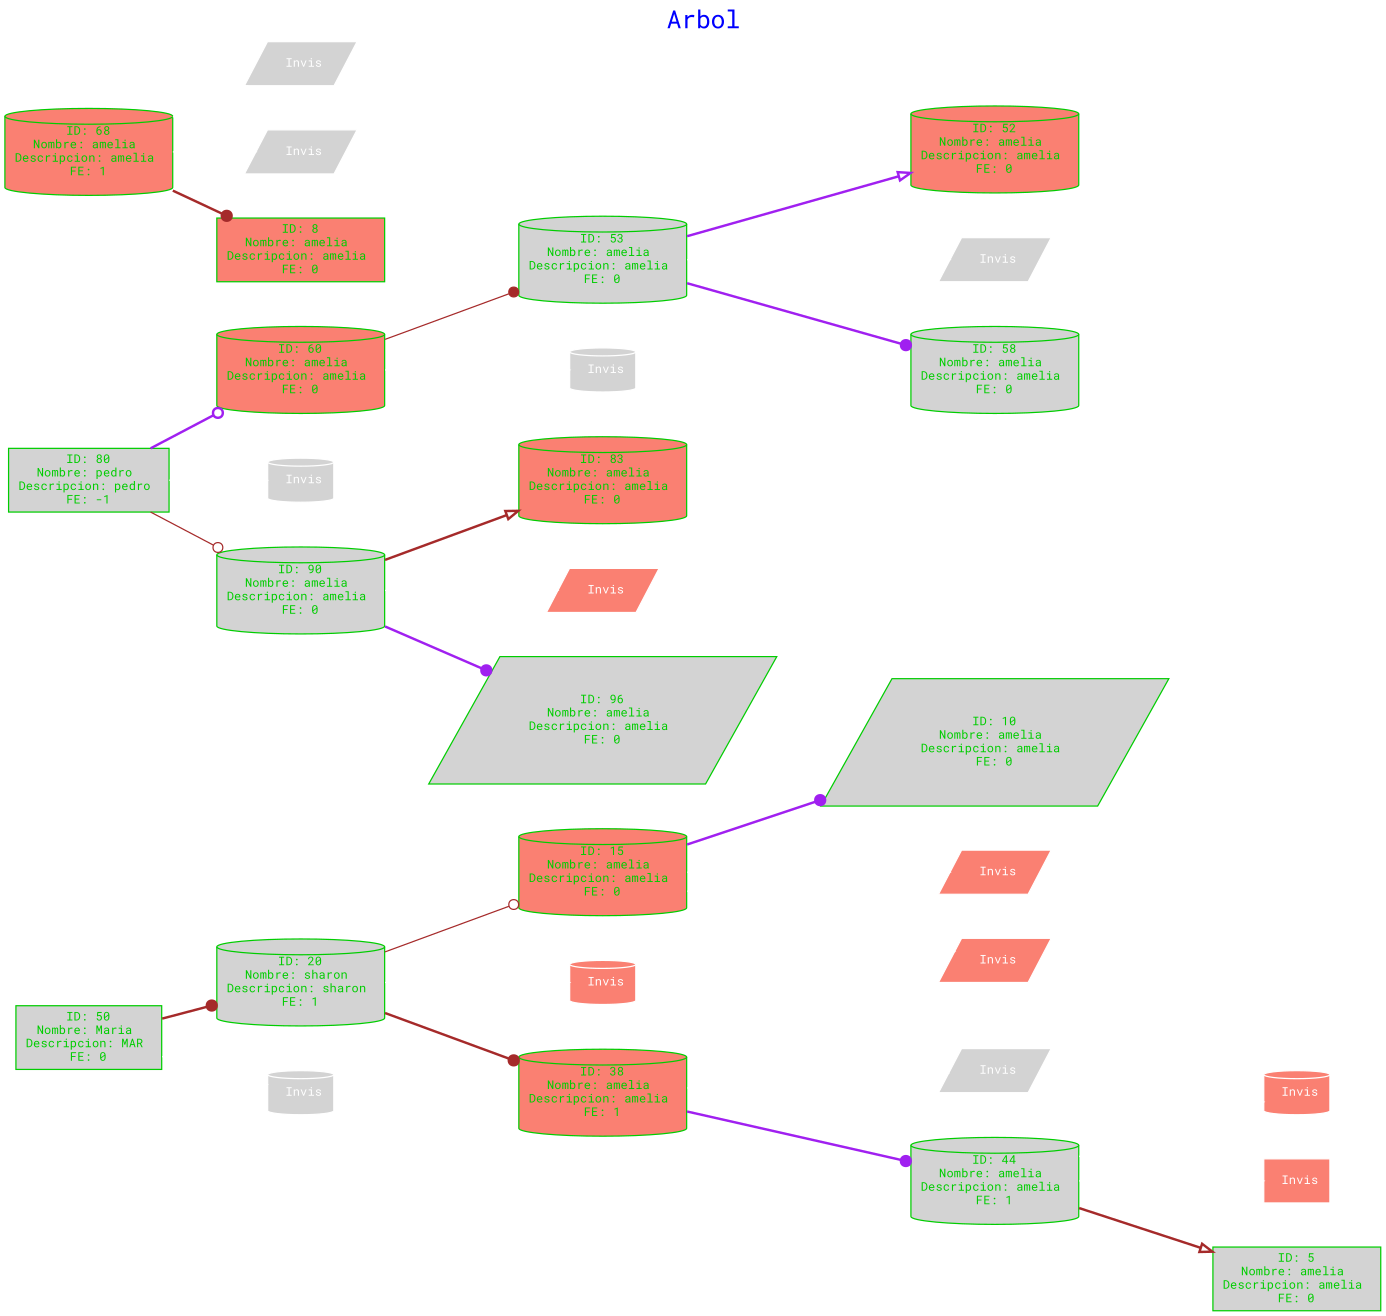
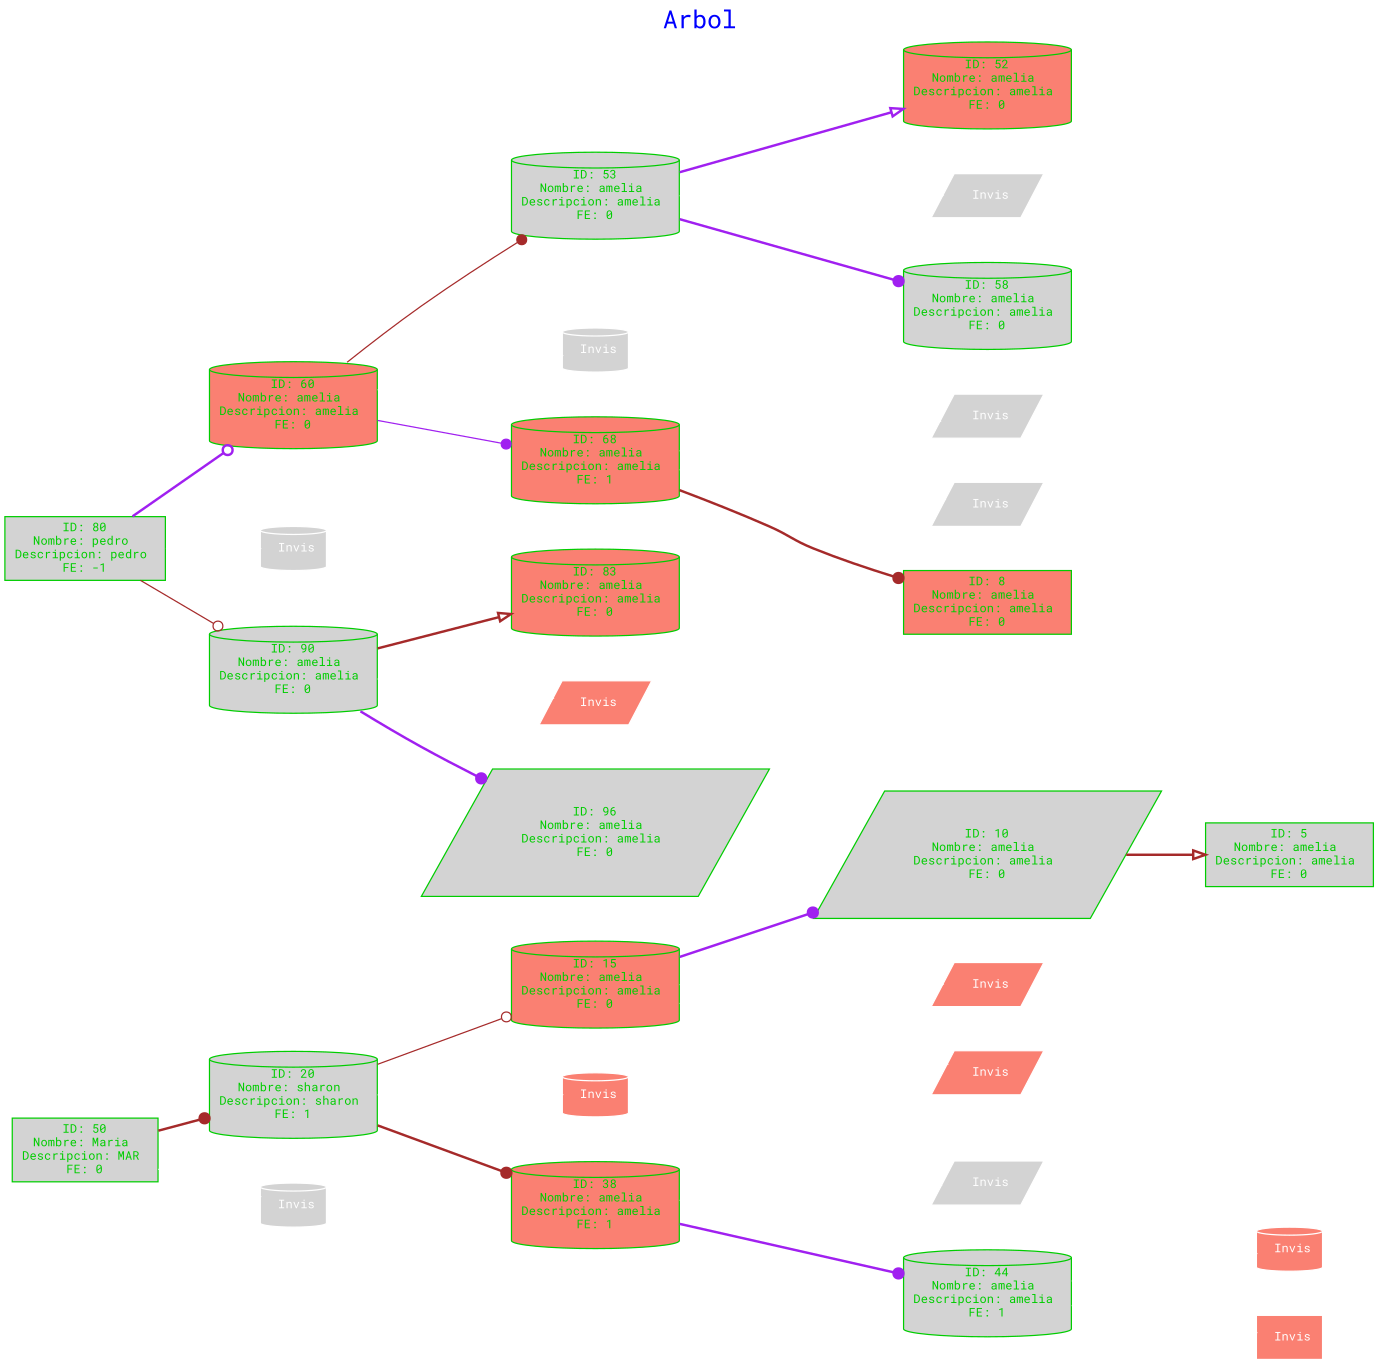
  digraph {
    fontname="Roboto Mono"
    label=< <font color='blue'> <font point-size='20'> Arbol </font></font>>
    labelloc=t
    nodesep=0.5
    rankdir=LR
    node [color=green3 fillcolor=lightgrey fontcolor=green3 fontname="Roboto Mono" fontsize=10 shape=cylinder style=filled]
    edge [color=white fontname="Roboto Mono"]
    n1 [fillcolor=salmon label=" ID: 15 \nNombre: amelia \nDescripcion: amelia \nFE: 0"]
    n2 [label=" ID: 10 \nNombre: amelia \nDescripcion: amelia \nFE: 0" shape=parallelogram]
    n3 [bgcolor=white color=white fillcolor=salmon fontcolor=white label=" Invis" shape=parallelogram]
    n4 [bgcolor=white color=white fillcolor=salmon fontcolor=white label=" Invis" shape=parallelogram]
    n5 [label=" ID: 20 \nNombre: sharon \nDescripcion: sharon \nFE: 1"]
    n6 [bgcolor=white color=white fillcolor=salmon fontcolor=white label=" Invis"]
    n7 [fillcolor=salmon label=" ID: 38 \nNombre: amelia \nDescripcion: amelia \nFE: 1"]
    n8 [bgcolor=white color=white fontcolor=white label=" Invis" shape=parallelogram]
    n9 [label=" ID: 44 \nNombre: amelia \nDescripcion: amelia \nFE: 1"]
    n10 [bgcolor=white color=white fillcolor=salmon fontcolor=white label=" Invis"]
    n11 [bgcolor=white color=white fillcolor=salmon fontcolor=white label=" Invis" shape=box]
    n12 [label=" ID: 5 \nNombre: amelia \nDescripcion: amelia \nFE: 0" shape=box]
    n13 [label=" ID: 50 \nNombre: Maria \nDescripcion: MAR \nFE: 0" shape=box]
    n14 [bgcolor=white color=white fontcolor=white label=" Invis"]
    n15 [label=" ID: 80 \nNombre: pedro \nDescripcion: pedro \nFE: -1" shape=box]
    n16 [fillcolor=salmon label=" ID: 60 \nNombre: amelia \nDescripcion: amelia \nFE: 0"]
    n17 [bgcolor=white color=white fontcolor=white label=" Invis"]
    n18 [label=" ID: 90 \nNombre: amelia \nDescripcion: amelia \nFE: 0"]
    n19 [label=" ID: 53 \nNombre: amelia \nDescripcion: amelia \nFE: 0"]
    n20 [bgcolor=white color=white fontcolor=white label=" Invis"]
    n21 [fillcolor=salmon label=" ID: 68 \nNombre: amelia \nDescripcion: amelia \nFE: 1"]
    n22 [fillcolor=salmon label=" ID: 83 \nNombre: amelia \nDescripcion: amelia \nFE: 0"]
    n23 [bgcolor=white color=white fillcolor=salmon fontcolor=white label=" Invis" shape=parallelogram]
    n24 [label=" ID: 96 \nNombre: amelia \nDescripcion: amelia \nFE: 0" shape=parallelogram]
    n25 [fillcolor=salmon label=" ID: 52 \nNombre: amelia \nDescripcion: amelia \nFE: 0"]
    n26 [bgcolor=white color=white fontcolor=white label=" Invis" shape=parallelogram]
    n27 [label=" ID: 58 \nNombre: amelia \nDescripcion: amelia \nFE: 0"]
    n28 [bgcolor=white color=white fontcolor=white label=" Invis" shape=parallelogram]
    n29 [bgcolor=white color=white fontcolor=white label=" Invis" shape=parallelogram]
    n30 [fillcolor=salmon label=" ID: 8 \nNombre: amelia \nDescripcion: amelia \nFE: 0" shape=box]
    n1 -> n2 [arrowhead=dot color=purple style=bold]
    n1 -> n3
    n1 -> n4
    n5 -> n1 [arrowhead=odot color=brown style=solid]
    n5 -> n6
    n5 -> n7 [arrowhead=dot color=brown style=bold]
    n7 -> n8
    n7 -> n9 [arrowhead=dot color=purple style=bold]
    n9 -> n10
    n9 -> n11
-   n9 -> n12 [arrowhead=onormal color=brown style=bold]
+   n2 -> n12 [arrowhead=onormal color=brown style=bold]
    n13 -> n5 [arrowhead=dot color=brown style=bold]
    n13 -> n14
    n15 -> n16 [arrowhead=odot color=purple style=bold]
    n15 -> n17
    n15 -> n18 [arrowhead=odot color=brown style=solid]
    n16 -> n19 [arrowhead=dot color=brown style=solid]
    n16 -> n20
+   n16 -> n21 [arrowhead=dot color=purple style=solid]
    n18 -> n22 [arrowhead=onormal color=brown style=bold]
    n18 -> n23
    n18 -> n24 [arrowhead=dot color=purple style=bold]
    n19 -> n25 [arrowhead=onormal color=purple style=bold]
    n19 -> n26
    n19 -> n27 [arrowhead=dot color=purple style=bold]
    n21 -> n28
    n21 -> n29
    n21 -> n30 [arrowhead=dot color=brown style=bold]
  }
